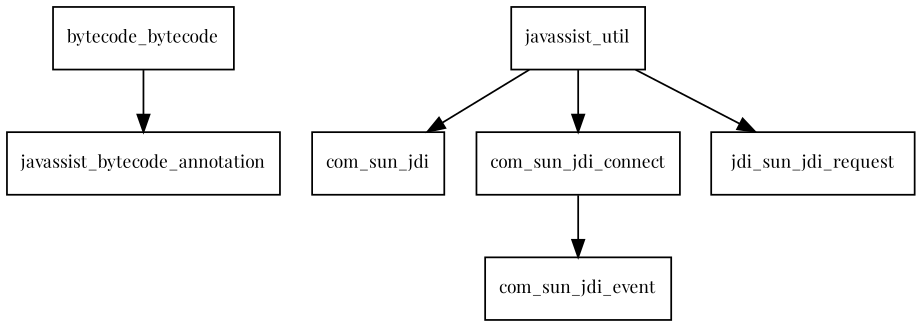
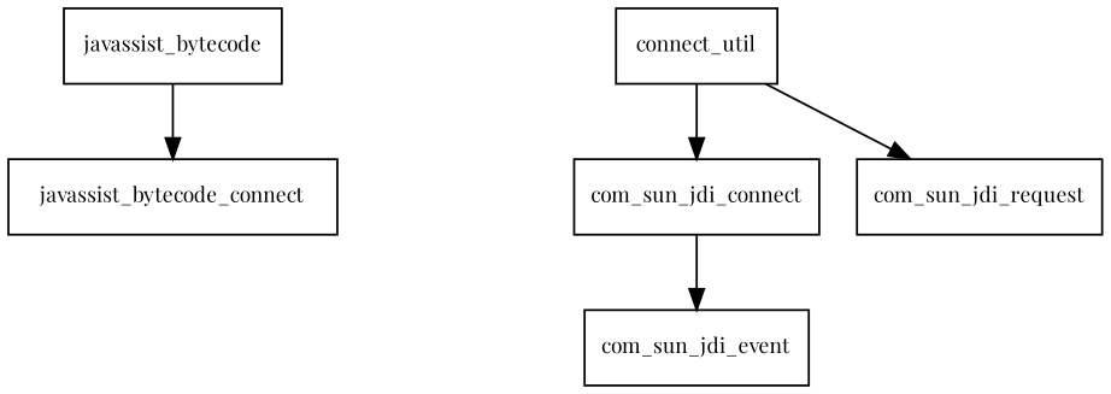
  digraph {
    fontname="Playfair Display"
    node [fontname="Playfair Display" fontsize=10.0 shape=box]
    edge [fontname="Playfair Display"]
-   javassist_bytecode [label=bytecode_bytecode]
-   javassist_bytecode_annotation
-   javassist_util
-   com_sun_jdi
+   javassist_bytecode
+   javassist_bytecode_annotation [label=javassist_bytecode_connect]
+   javassist_util [label=connect_util]
    com_sun_jdi_connect
-   com_sun_jdi_request [label=jdi_sun_jdi_request]
+   com_sun_jdi_request
    com_sun_jdi_event
    javassist_bytecode -> javassist_bytecode_annotation
-   javassist_util -> com_sun_jdi
    javassist_util -> com_sun_jdi_connect
    javassist_util -> com_sun_jdi_request
    com_sun_jdi_connect -> com_sun_jdi_event
  }
